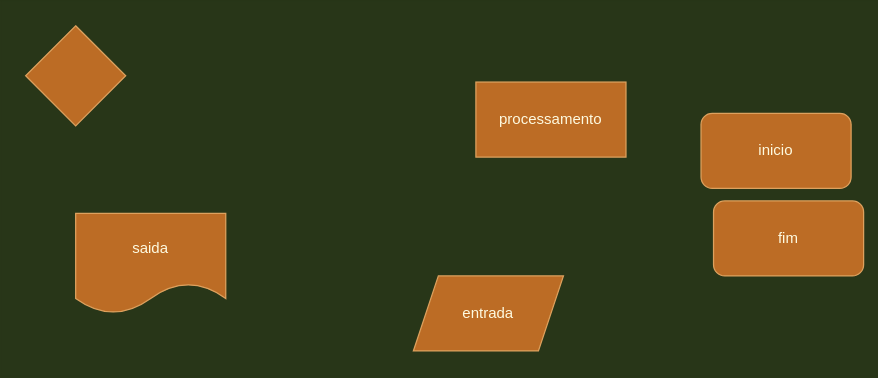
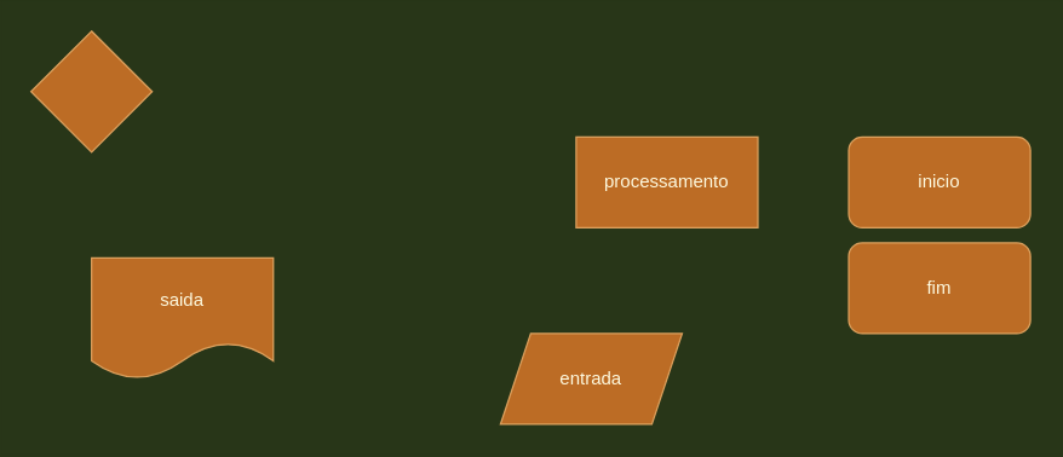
  <mxCell id="0" />
  <mxCell id="1" parent="0" />
  <mxCell id="2" value="" style="rhombus;whiteSpace=wrap;html=1;fillColor=#BC6C25;strokeColor=#DDA15E;fontColor=#FEFAE0;" vertex="1" parent="1"><mxGeometry x="20" y="20" width="80" height="80" as="geometry" /></mxCell>
  <mxCell id="3" value="entrada" style="shape=parallelogram;perimeter=parallelogramPerimeter;whiteSpace=wrap;html=1;fixedSize=1;fillColor=#BC6C25;strokeColor=#DDA15E;fontColor=#FEFAE0;" vertex="1" parent="1"><mxGeometry x="330" y="220" width="120" height="60" as="geometry" /></mxCell>
- <mxCell id="4" value="processamento" style="rounded=0;whiteSpace=wrap;html=1;fillColor=#BC6C25;strokeColor=#DDA15E;fontColor=#FEFAE0;" vertex="1" parent="1"><mxGeometry x="380" y="65" width="120" height="60" as="geometry" /></mxCell>
+ <mxCell id="4" value="processamento" style="rounded=0;whiteSpace=wrap;html=1;fillColor=#BC6C25;strokeColor=#DDA15E;fontColor=#FEFAE0;" vertex="1" parent="1"><mxGeometry x="380" y="90" width="120" height="60" as="geometry" /></mxCell>
  <mxCell id="5" value="&lt;div&gt;saida&lt;/div&gt;" style="shape=document;whiteSpace=wrap;html=1;boundedLbl=1;fillColor=#BC6C25;strokeColor=#DDA15E;fontColor=#FEFAE0;" vertex="1" parent="1"><mxGeometry x="60" y="170" width="120" height="80" as="geometry" /></mxCell>
  <mxCell id="6" value="inicio" style="rounded=1;whiteSpace=wrap;html=1;fillColor=#BC6C25;strokeColor=#DDA15E;fontColor=#FEFAE0;" vertex="1" parent="1"><mxGeometry x="560" y="90" width="120" height="60" as="geometry" /></mxCell>
- <mxCell id="7" value="fim" style="rounded=1;whiteSpace=wrap;html=1;fillColor=#BC6C25;strokeColor=#DDA15E;fontColor=#FEFAE0;" vertex="1" parent="1"><mxGeometry x="570" y="160" width="120" height="60" as="geometry" /></mxCell>
+ <mxCell id="7" value="fim" style="rounded=1;whiteSpace=wrap;html=1;fillColor=#BC6C25;strokeColor=#DDA15E;fontColor=#FEFAE0;" vertex="1" parent="1"><mxGeometry x="560" y="160" width="120" height="60" as="geometry" /></mxCell>
